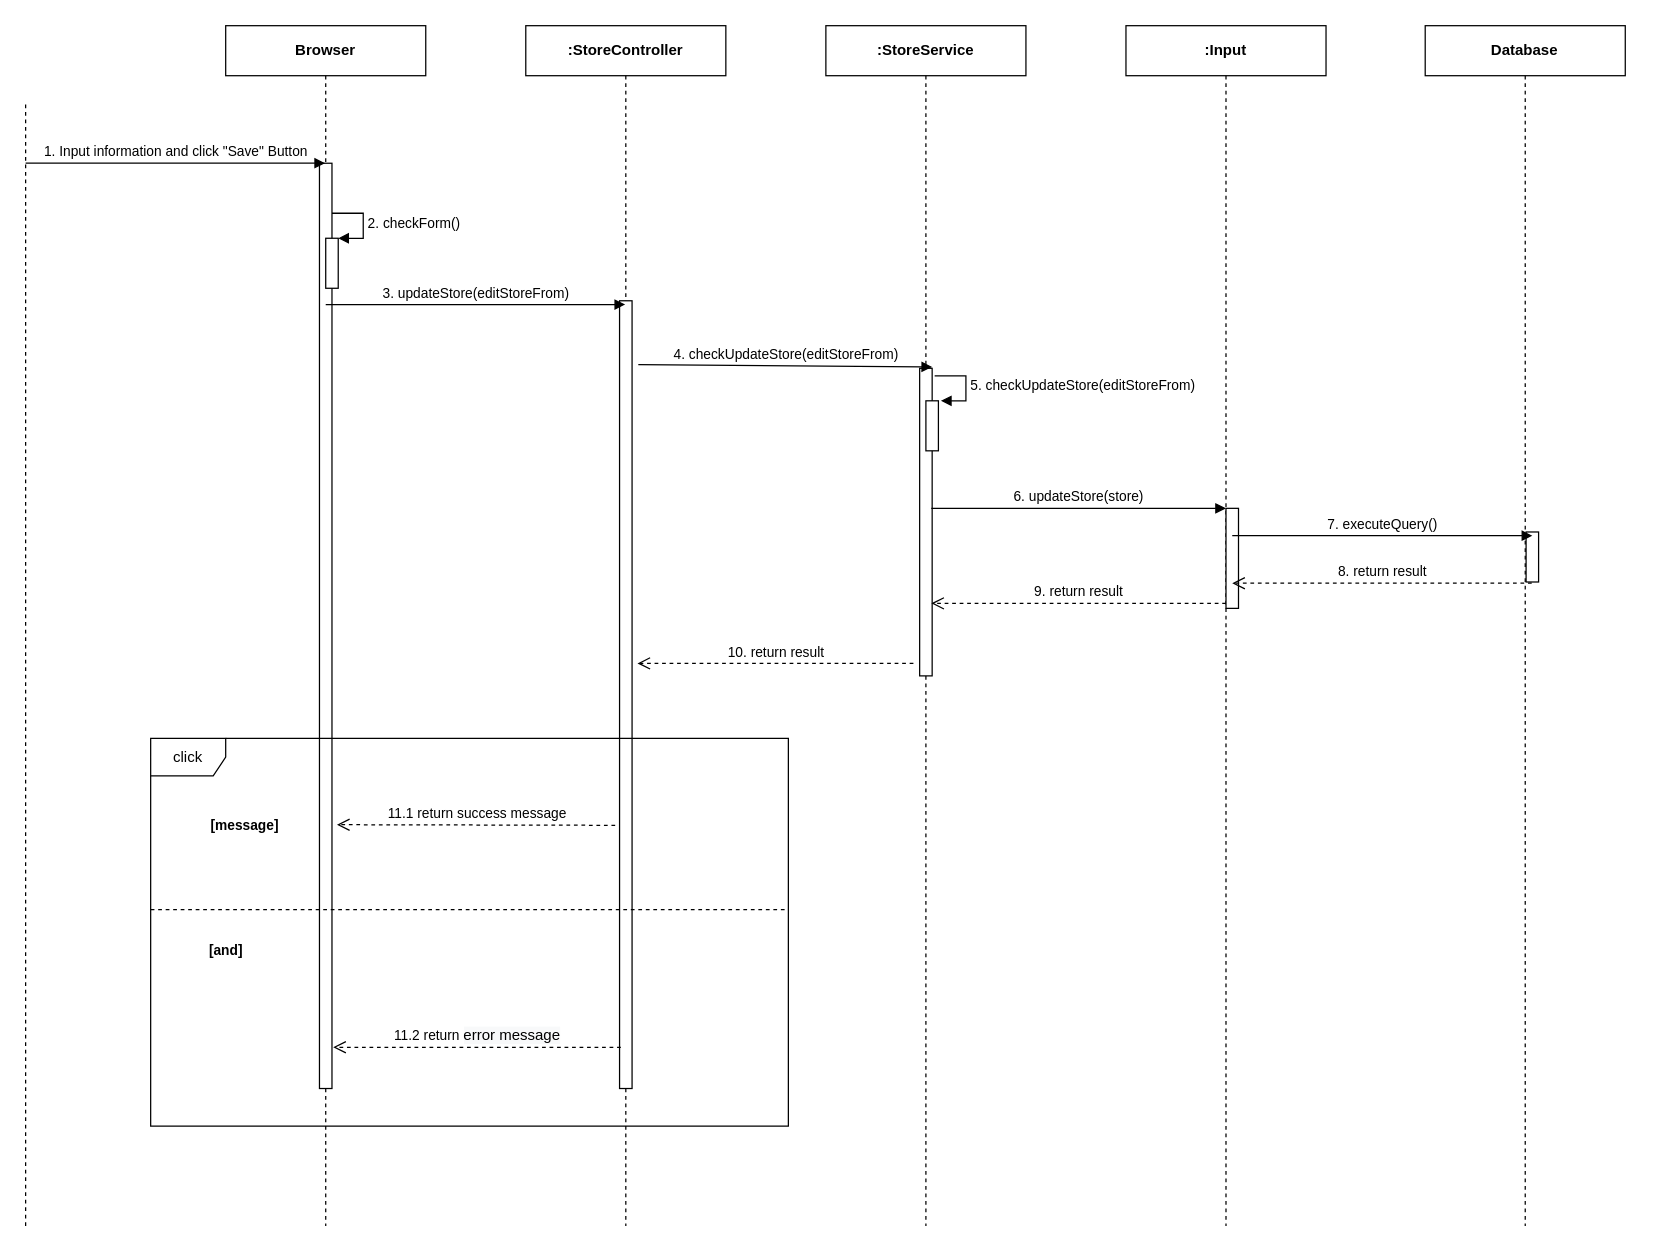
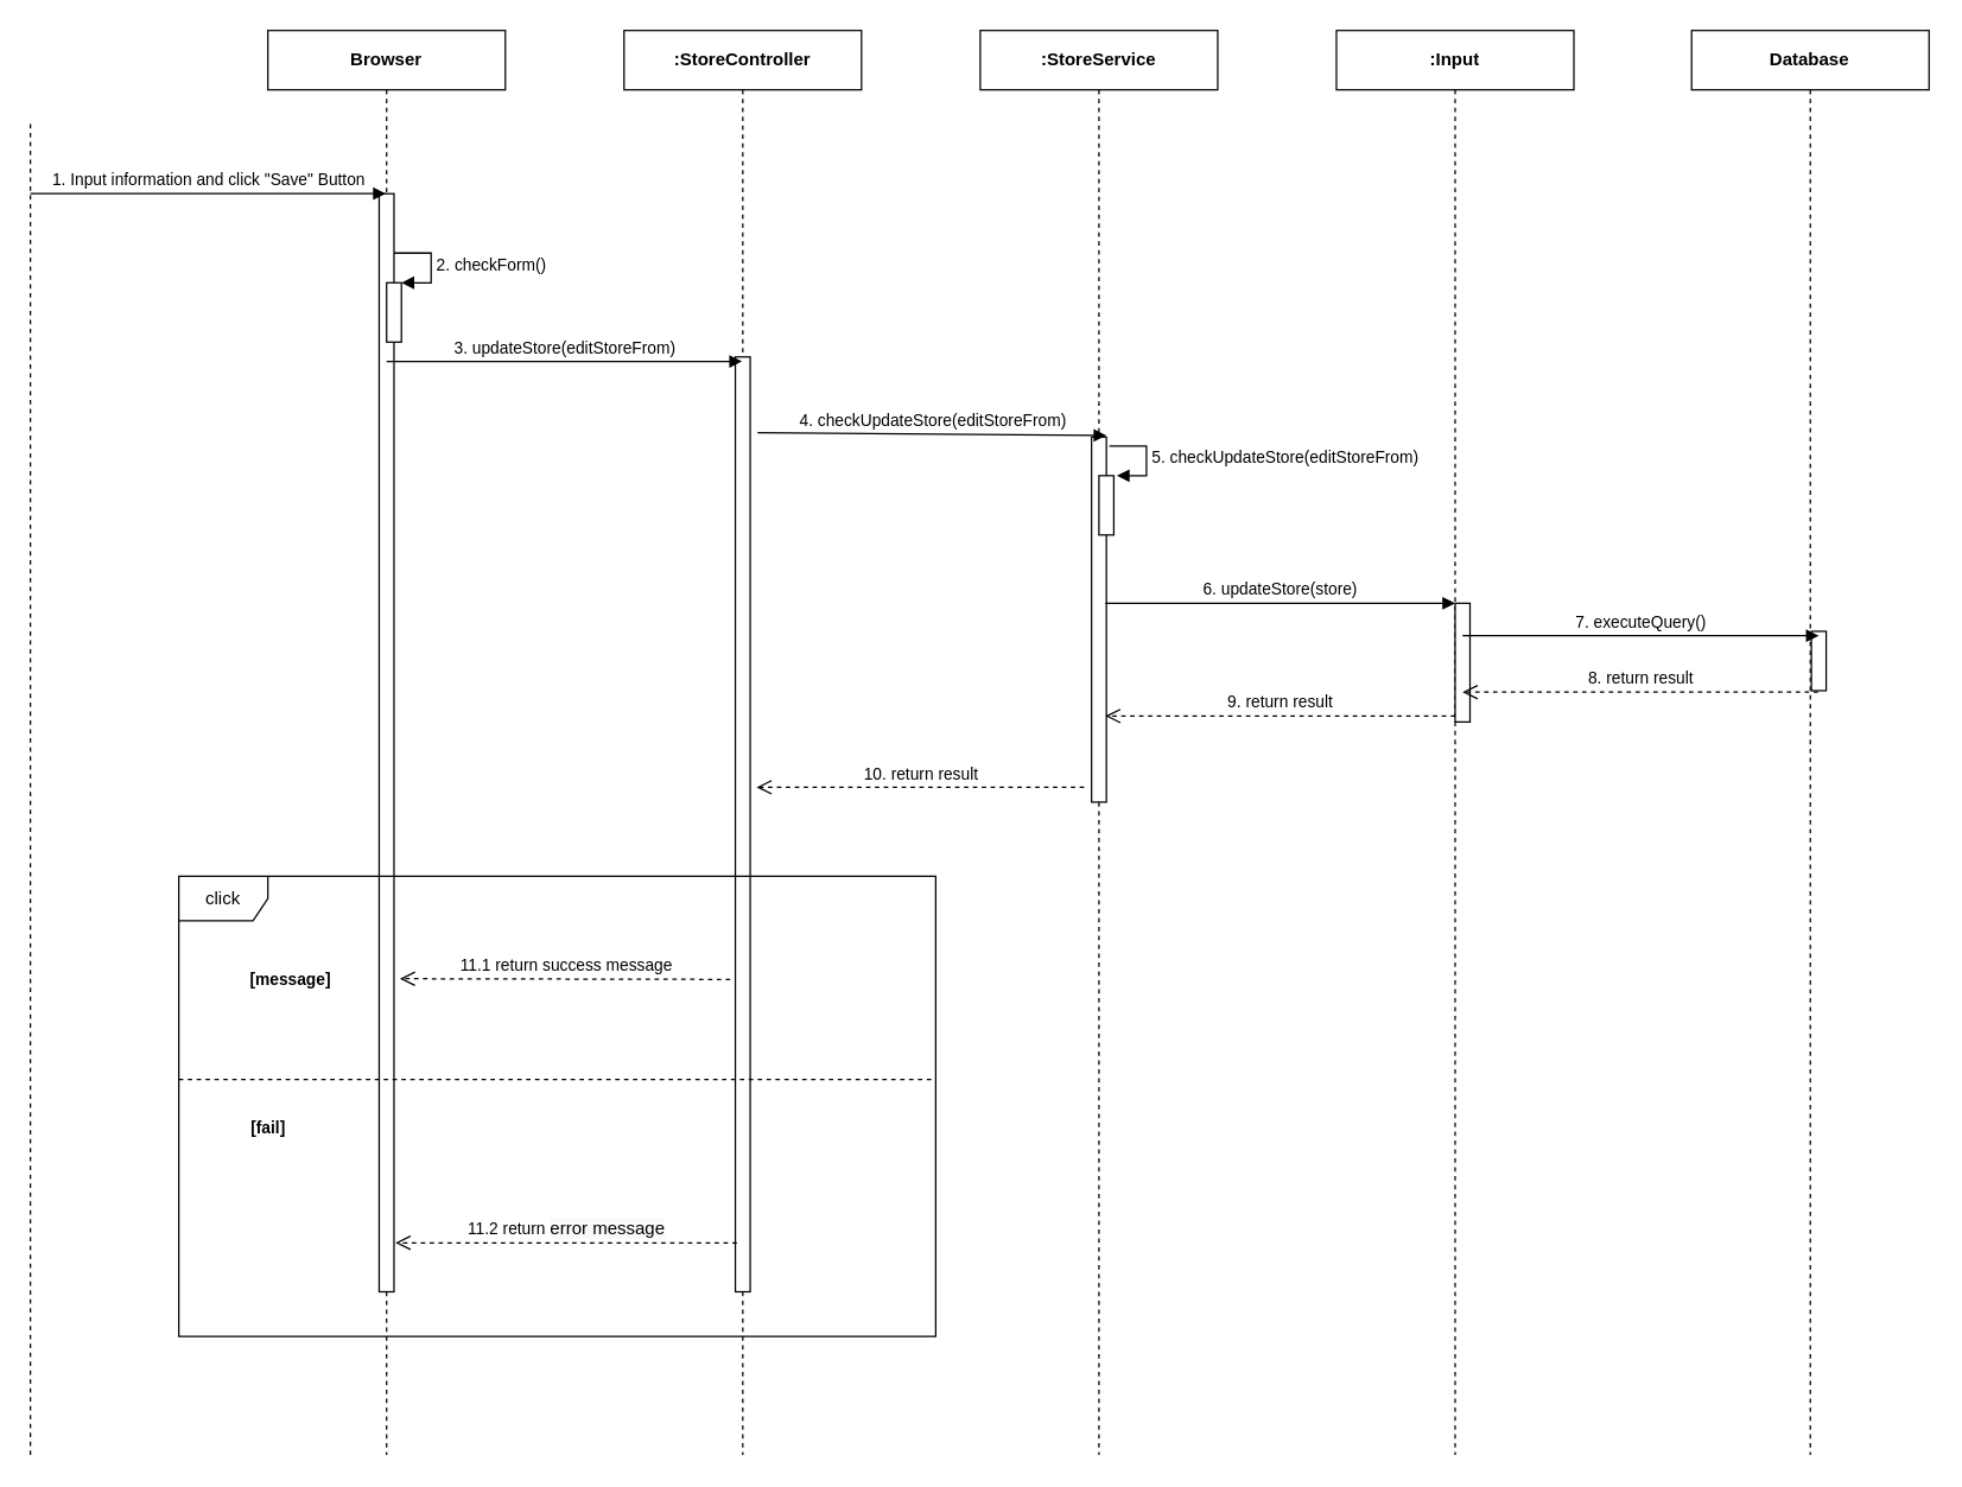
  <mxCell id="0" />
  <mxCell id="1" parent="0" />
  <mxCell id="2" value="&lt;b&gt;Browser&lt;/b&gt;" style="shape=umlLifeline;perimeter=lifelinePerimeter;whiteSpace=wrap;html=1;container=1;collapsible=0;recursiveResize=0;outlineConnect=0;" parent="1" vertex="1"><mxGeometry x="180" y="20" width="160" height="960" as="geometry" /></mxCell>
  <mxCell id="3" value="" style="html=1;points=[];perimeter=orthogonalPerimeter;" parent="2" vertex="1"><mxGeometry x="75" y="110" width="10" height="740" as="geometry" /></mxCell>
  <mxCell id="4" value="&lt;b&gt;:Input&lt;/b&gt;" style="shape=umlLifeline;perimeter=lifelinePerimeter;whiteSpace=wrap;html=1;container=1;collapsible=0;recursiveResize=0;outlineConnect=0;" parent="1" vertex="1"><mxGeometry x="900" y="20" width="160" height="960" as="geometry" /></mxCell>
  <mxCell id="5" value="&lt;b&gt;:StoreService&lt;/b&gt;" style="shape=umlLifeline;perimeter=lifelinePerimeter;whiteSpace=wrap;html=1;container=1;collapsible=0;recursiveResize=0;outlineConnect=0;" parent="1" vertex="1"><mxGeometry x="660" y="20" width="160" height="960" as="geometry" /></mxCell>
  <mxCell id="6" value="" style="html=1;points=[];perimeter=orthogonalPerimeter;" parent="5" vertex="1"><mxGeometry x="75" y="274" width="10" height="246" as="geometry" /></mxCell>
  <mxCell id="7" value="&lt;b&gt;:StoreController&lt;/b&gt;" style="shape=umlLifeline;perimeter=lifelinePerimeter;whiteSpace=wrap;html=1;container=1;collapsible=0;recursiveResize=0;outlineConnect=0;" parent="1" vertex="1"><mxGeometry x="420" y="20" width="160" height="960" as="geometry" /></mxCell>
  <mxCell id="8" value="" style="html=1;points=[];perimeter=orthogonalPerimeter;" parent="7" vertex="1"><mxGeometry x="75" y="220" width="10" height="630" as="geometry" /></mxCell>
  <mxCell id="9" value="1. Input information and click &quot;Save&quot; Button" style="html=1;verticalAlign=bottom;endArrow=block;" parent="1" target="2" edge="1"><mxGeometry width="80" relative="1" as="geometry"><mxPoint x="20" y="130" as="sourcePoint" /><mxPoint x="100" y="130" as="targetPoint" /></mxGeometry></mxCell>
  <mxCell id="10" value="3. updateStore(editStoreFrom)" style="html=1;verticalAlign=bottom;endArrow=block;" parent="1" edge="1"><mxGeometry width="80" relative="1" as="geometry"><mxPoint x="260" y="243" as="sourcePoint" /><mxPoint x="499.5" y="243" as="targetPoint" /></mxGeometry></mxCell>
  <mxCell id="11" value="4. checkUpdateStore(editStoreFrom)" style="html=1;verticalAlign=bottom;endArrow=block;" parent="1" edge="1"><mxGeometry relative="1" as="geometry"><mxPoint x="510" y="291" as="sourcePoint" /><mxPoint x="745" y="293" as="targetPoint" /></mxGeometry></mxCell>
  <mxCell id="12" value="" style="html=1;points=[];perimeter=orthogonalPerimeter;" parent="1" vertex="1"><mxGeometry x="740" y="320" width="10" height="40" as="geometry" /></mxCell>
  <mxCell id="13" value="&lt;span style=&quot;text-align: center&quot;&gt;5. checkUpdateStore&lt;/span&gt;(&lt;span style=&quot;text-align: center&quot;&gt;editStoreFrom&lt;/span&gt;)" style="edgeStyle=orthogonalEdgeStyle;html=1;align=left;spacingLeft=2;endArrow=block;rounded=0;entryX=1;entryY=0;" parent="1" edge="1"><mxGeometry relative="1" as="geometry"><mxPoint x="747" y="300" as="sourcePoint" /><Array as="points"><mxPoint x="772" y="300" /></Array><mxPoint x="752" y="320" as="targetPoint" /></mxGeometry></mxCell>
  <mxCell id="14" value="" style="html=1;points=[];perimeter=orthogonalPerimeter;" parent="1" vertex="1"><mxGeometry x="980" y="406" width="10" height="80" as="geometry" /></mxCell>
  <mxCell id="15" value="6. updateStore(store)" style="html=1;verticalAlign=bottom;endArrow=block;entryX=0;entryY=0;" parent="1" target="14" edge="1"><mxGeometry relative="1" as="geometry"><mxPoint x="744.324" y="406" as="sourcePoint" /></mxGeometry></mxCell>
  <mxCell id="16" value="9. return result" style="html=1;verticalAlign=bottom;endArrow=open;dashed=1;endSize=8;exitX=0;exitY=0.95;" parent="1" source="14" edge="1"><mxGeometry relative="1" as="geometry"><mxPoint x="744.324" y="482" as="targetPoint" /></mxGeometry></mxCell>
  <mxCell id="17" value="" style="html=1;points=[];perimeter=orthogonalPerimeter;" parent="1" vertex="1"><mxGeometry x="260" y="190" width="10" height="40" as="geometry" /></mxCell>
  <mxCell id="18" value="2. checkForm()" style="edgeStyle=orthogonalEdgeStyle;html=1;align=left;spacingLeft=2;endArrow=block;rounded=0;entryX=1;entryY=0;" parent="1" target="17" edge="1"><mxGeometry relative="1" as="geometry"><mxPoint x="265" y="170" as="sourcePoint" /><Array as="points"><mxPoint x="290" y="170" /></Array></mxGeometry></mxCell>
  <mxCell id="19" value="&lt;b&gt;Database&lt;/b&gt;" style="shape=umlLifeline;perimeter=lifelinePerimeter;whiteSpace=wrap;html=1;container=1;collapsible=0;recursiveResize=0;outlineConnect=0;" parent="1" vertex="1"><mxGeometry x="1139.32" y="20" width="160" height="960" as="geometry" /></mxCell>
  <mxCell id="20" value="" style="html=1;points=[];perimeter=orthogonalPerimeter;" parent="1" vertex="1"><mxGeometry x="1220" y="424.91" width="10" height="40" as="geometry" /></mxCell>
  <mxCell id="21" value="7. executeQuery()" style="html=1;verticalAlign=bottom;endArrow=block;" parent="1" edge="1"><mxGeometry relative="1" as="geometry"><mxPoint x="985" y="427.91" as="sourcePoint" /><mxPoint x="1225" y="427.91" as="targetPoint" /></mxGeometry></mxCell>
  <mxCell id="22" value="8. return result" style="html=1;verticalAlign=bottom;endArrow=open;dashed=1;endSize=8;" parent="1" edge="1"><mxGeometry relative="1" as="geometry"><mxPoint x="985" y="465.91" as="targetPoint" /><mxPoint x="1224.5" y="465.91" as="sourcePoint" /></mxGeometry></mxCell>
  <mxCell id="23" value="click" style="shape=umlFrame;whiteSpace=wrap;html=1;" parent="1" vertex="1"><mxGeometry x="120" y="590" width="510" height="310" as="geometry" /></mxCell>
  <mxCell id="24" value="11.1 return success message" style="html=1;verticalAlign=bottom;endArrow=open;dashed=1;endSize=8;" parent="1" edge="1"><mxGeometry relative="1" as="geometry"><mxPoint x="269" y="659" as="targetPoint" /><mxPoint x="491.5" y="659.5" as="sourcePoint" /></mxGeometry></mxCell>
  <mxCell id="25" value="&lt;span style=&quot;font-size: 11px ; background-color: rgb(255 , 255 , 255)&quot;&gt;&lt;b&gt;[message]&lt;/b&gt;&lt;/span&gt;" style="text;html=1;align=center;verticalAlign=middle;resizable=0;points=[];autosize=1;" parent="1" vertex="1"><mxGeometry x="160" y="650" width="70" height="20" as="geometry" /></mxCell>
- <mxCell id="26" value="&lt;span style=&quot;font-size: 11px ; background-color: rgb(255 , 255 , 255)&quot;&gt;&lt;b&gt;[and]&lt;/b&gt;&lt;/span&gt;" style="text;html=1;align=center;verticalAlign=middle;resizable=0;points=[];autosize=1;" parent="1" vertex="1"><mxGeometry x="160" y="750" width="40" height="20" as="geometry" /></mxCell>
+ <mxCell id="26" value="&lt;span style=&quot;font-size: 11px ; background-color: rgb(255 , 255 , 255)&quot;&gt;&lt;b&gt;[fail]&lt;/b&gt;&lt;/span&gt;" style="text;html=1;align=center;verticalAlign=middle;resizable=0;points=[];autosize=1;" parent="1" vertex="1"><mxGeometry x="160" y="750" width="40" height="20" as="geometry" /></mxCell>
  <mxCell id="27" value="11.2 return&amp;nbsp;&lt;span style=&quot;font-size: 12px ; background-color: rgb(248 , 249 , 250)&quot;&gt;error message&lt;/span&gt;" style="html=1;verticalAlign=bottom;endArrow=open;dashed=1;endSize=8;" parent="1" edge="1"><mxGeometry relative="1" as="geometry"><mxPoint x="496" y="837" as="sourcePoint" /><mxPoint x="266" y="837" as="targetPoint" /></mxGeometry></mxCell>
  <mxCell id="28" value="" style="endArrow=none;dashed=1;html=1;" parent="1" edge="1"><mxGeometry width="50" height="50" relative="1" as="geometry"><mxPoint x="120" y="727" as="sourcePoint" /><mxPoint x="630" y="727" as="targetPoint" /></mxGeometry></mxCell>
  <mxCell id="29" value="10. return result" style="html=1;verticalAlign=bottom;endArrow=open;dashed=1;endSize=8;" parent="1" edge="1"><mxGeometry relative="1" as="geometry"><mxPoint x="509.324" y="530" as="targetPoint" /><mxPoint x="730" y="530" as="sourcePoint" /></mxGeometry></mxCell>
  <mxCell id="30" value="" style="endArrow=none;dashed=1;html=1;" edge="1" parent="1"><mxGeometry width="50" height="50" relative="1" as="geometry"><mxPoint x="20" y="980" as="sourcePoint" /><mxPoint x="20" y="80" as="targetPoint" /></mxGeometry></mxCell>
